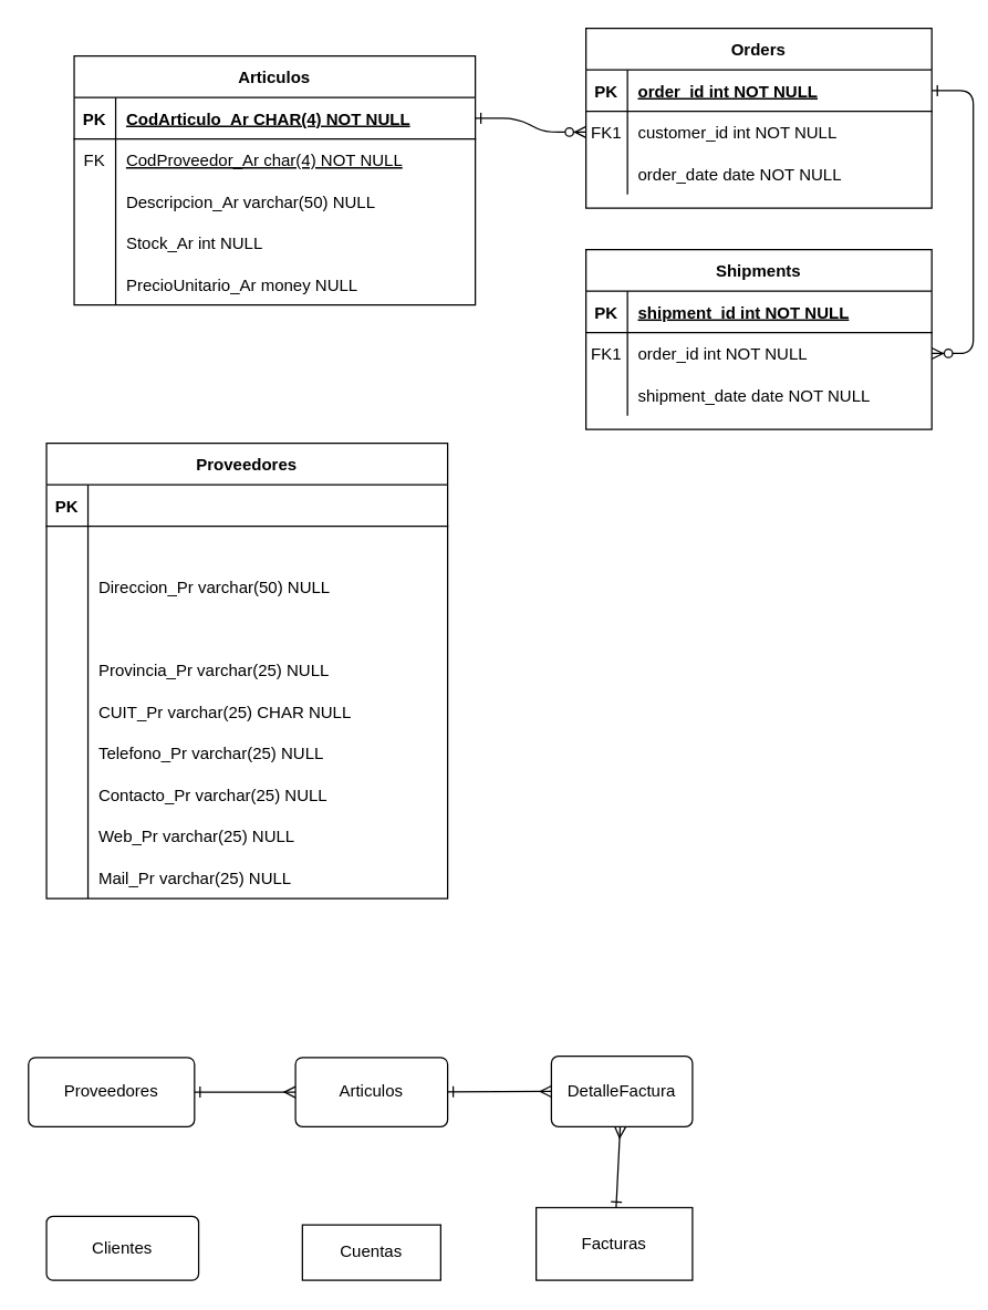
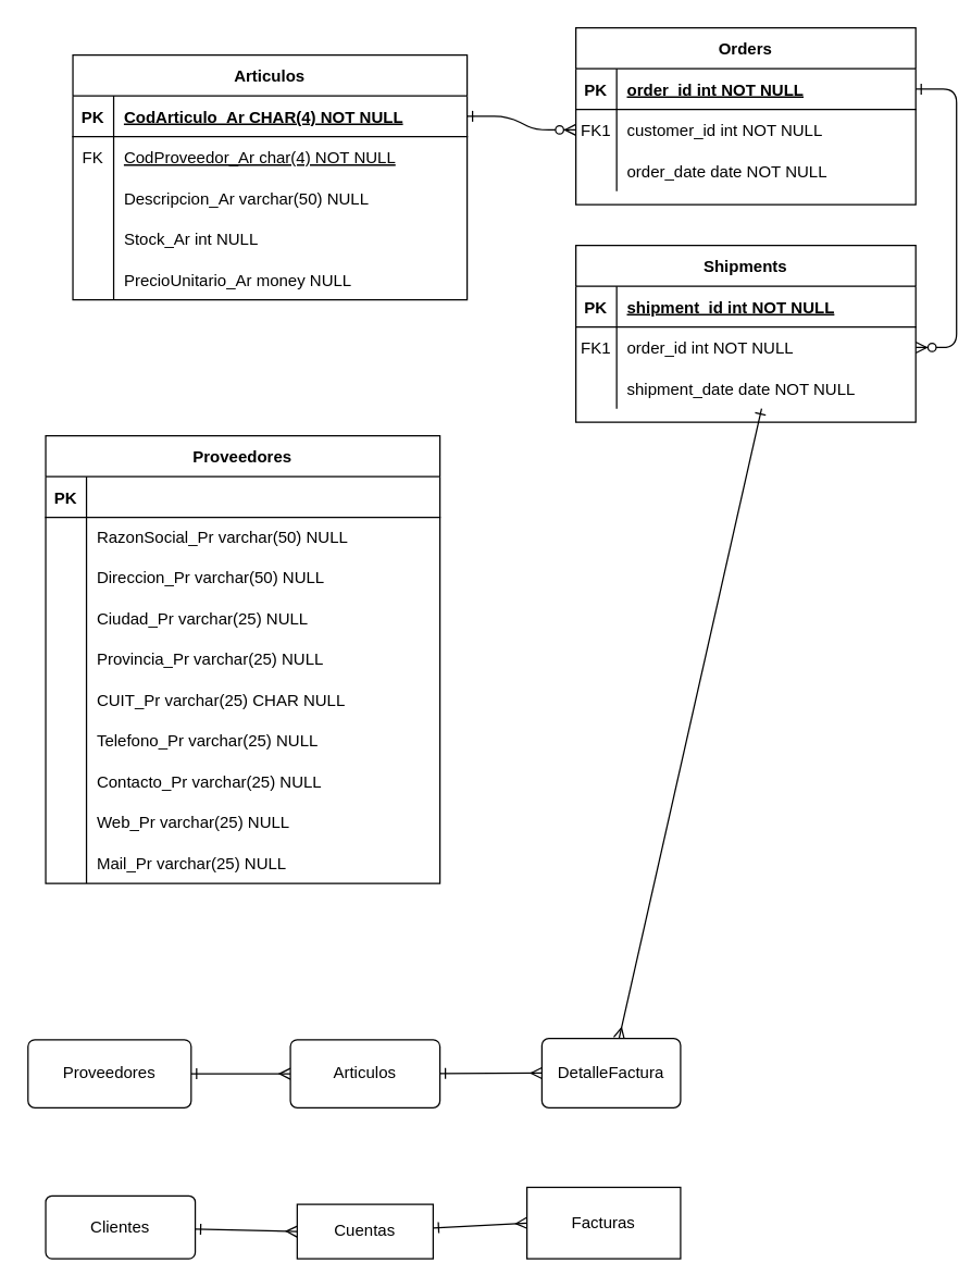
  <mxCell id="0" />
  <mxCell id="1" parent="0" />
  <mxCell id="2" value="" style="edgeStyle=entityRelationEdgeStyle;endArrow=ERzeroToMany;startArrow=ERone;endFill=1;startFill=0;" parent="1" source="25" target="8" edge="1"><mxGeometry width="100" height="100" relative="1" as="geometry"><mxPoint x="313" y="620" as="sourcePoint" /><mxPoint x="413" y="520" as="targetPoint" /></mxGeometry></mxCell>
  <mxCell id="3" value="" style="edgeStyle=entityRelationEdgeStyle;endArrow=ERzeroToMany;startArrow=ERone;endFill=1;startFill=0;" parent="1" source="5" target="18" edge="1"><mxGeometry width="100" height="100" relative="1" as="geometry"><mxPoint x="373" y="80" as="sourcePoint" /><mxPoint x="433" y="105" as="targetPoint" /></mxGeometry></mxCell>
  <mxCell id="4" value="Orders" style="shape=table;startSize=30;container=1;collapsible=1;childLayout=tableLayout;fixedRows=1;rowLines=0;fontStyle=1;align=center;resizeLast=1;" parent="1" vertex="1"><mxGeometry x="423" y="20" width="250" height="130" as="geometry" /></mxCell>
  <mxCell id="5" value="" style="shape=partialRectangle;collapsible=0;dropTarget=0;pointerEvents=0;fillColor=none;points=[[0,0.5],[1,0.5]];portConstraint=eastwest;top=0;left=0;right=0;bottom=1;" parent="4" vertex="1"><mxGeometry y="30" width="250" height="30" as="geometry" /></mxCell>
  <mxCell id="6" value="PK" style="shape=partialRectangle;overflow=hidden;connectable=0;fillColor=none;top=0;left=0;bottom=0;right=0;fontStyle=1;" parent="5" vertex="1"><mxGeometry width="30" height="30" as="geometry" /></mxCell>
  <mxCell id="7" value="order_id int NOT NULL " style="shape=partialRectangle;overflow=hidden;connectable=0;fillColor=none;top=0;left=0;bottom=0;right=0;align=left;spacingLeft=6;fontStyle=5;" parent="5" vertex="1"><mxGeometry x="30" width="220" height="30" as="geometry" /></mxCell>
  <mxCell id="8" value="" style="shape=partialRectangle;collapsible=0;dropTarget=0;pointerEvents=0;fillColor=none;points=[[0,0.5],[1,0.5]];portConstraint=eastwest;top=0;left=0;right=0;bottom=0;" parent="4" vertex="1"><mxGeometry y="60" width="250" height="30" as="geometry" /></mxCell>
  <mxCell id="9" value="FK1" style="shape=partialRectangle;overflow=hidden;connectable=0;fillColor=none;top=0;left=0;bottom=0;right=0;" parent="8" vertex="1"><mxGeometry width="30" height="30" as="geometry" /></mxCell>
  <mxCell id="10" value="customer_id int NOT NULL" style="shape=partialRectangle;overflow=hidden;connectable=0;fillColor=none;top=0;left=0;bottom=0;right=0;align=left;spacingLeft=6;" parent="8" vertex="1"><mxGeometry x="30" width="220" height="30" as="geometry" /></mxCell>
  <mxCell id="11" value="" style="shape=partialRectangle;collapsible=0;dropTarget=0;pointerEvents=0;fillColor=none;points=[[0,0.5],[1,0.5]];portConstraint=eastwest;top=0;left=0;right=0;bottom=0;" parent="4" vertex="1"><mxGeometry y="90" width="250" height="30" as="geometry" /></mxCell>
  <mxCell id="12" value="" style="shape=partialRectangle;overflow=hidden;connectable=0;fillColor=none;top=0;left=0;bottom=0;right=0;" parent="11" vertex="1"><mxGeometry width="30" height="30" as="geometry" /></mxCell>
  <mxCell id="13" value="order_date date NOT NULL" style="shape=partialRectangle;overflow=hidden;connectable=0;fillColor=none;top=0;left=0;bottom=0;right=0;align=left;spacingLeft=6;" parent="11" vertex="1"><mxGeometry x="30" width="220" height="30" as="geometry" /></mxCell>
  <mxCell id="14" value="Shipments" style="shape=table;startSize=30;container=1;collapsible=1;childLayout=tableLayout;fixedRows=1;rowLines=0;fontStyle=1;align=center;resizeLast=1;" parent="1" vertex="1"><mxGeometry x="423" y="180" width="250" height="130" as="geometry" /></mxCell>
  <mxCell id="15" value="" style="shape=partialRectangle;collapsible=0;dropTarget=0;pointerEvents=0;fillColor=none;points=[[0,0.5],[1,0.5]];portConstraint=eastwest;top=0;left=0;right=0;bottom=1;" parent="14" vertex="1"><mxGeometry y="30" width="250" height="30" as="geometry" /></mxCell>
  <mxCell id="16" value="PK" style="shape=partialRectangle;overflow=hidden;connectable=0;fillColor=none;top=0;left=0;bottom=0;right=0;fontStyle=1;" parent="15" vertex="1"><mxGeometry width="30" height="30" as="geometry" /></mxCell>
  <mxCell id="17" value="shipment_id int NOT NULL " style="shape=partialRectangle;overflow=hidden;connectable=0;fillColor=none;top=0;left=0;bottom=0;right=0;align=left;spacingLeft=6;fontStyle=5;" parent="15" vertex="1"><mxGeometry x="30" width="220" height="30" as="geometry" /></mxCell>
  <mxCell id="18" value="" style="shape=partialRectangle;collapsible=0;dropTarget=0;pointerEvents=0;fillColor=none;points=[[0,0.5],[1,0.5]];portConstraint=eastwest;top=0;left=0;right=0;bottom=0;" parent="14" vertex="1"><mxGeometry y="60" width="250" height="30" as="geometry" /></mxCell>
  <mxCell id="19" value="FK1" style="shape=partialRectangle;overflow=hidden;connectable=0;fillColor=none;top=0;left=0;bottom=0;right=0;" parent="18" vertex="1"><mxGeometry width="30" height="30" as="geometry" /></mxCell>
  <mxCell id="20" value="order_id int NOT NULL" style="shape=partialRectangle;overflow=hidden;connectable=0;fillColor=none;top=0;left=0;bottom=0;right=0;align=left;spacingLeft=6;" parent="18" vertex="1"><mxGeometry x="30" width="220" height="30" as="geometry" /></mxCell>
  <mxCell id="21" value="" style="shape=partialRectangle;collapsible=0;dropTarget=0;pointerEvents=0;fillColor=none;points=[[0,0.5],[1,0.5]];portConstraint=eastwest;top=0;left=0;right=0;bottom=0;" parent="14" vertex="1"><mxGeometry y="90" width="250" height="30" as="geometry" /></mxCell>
  <mxCell id="22" value="" style="shape=partialRectangle;overflow=hidden;connectable=0;fillColor=none;top=0;left=0;bottom=0;right=0;" parent="21" vertex="1"><mxGeometry width="30" height="30" as="geometry" /></mxCell>
  <mxCell id="23" value="shipment_date date NOT NULL" style="shape=partialRectangle;overflow=hidden;connectable=0;fillColor=none;top=0;left=0;bottom=0;right=0;align=left;spacingLeft=6;" parent="21" vertex="1"><mxGeometry x="30" width="220" height="30" as="geometry" /></mxCell>
  <mxCell id="24" value="Articulos" style="shape=table;startSize=30;container=1;collapsible=1;childLayout=tableLayout;fixedRows=1;rowLines=0;fontStyle=1;align=center;resizeLast=1;" parent="1" vertex="1"><mxGeometry x="53" y="40" width="290" height="180" as="geometry" /></mxCell>
  <mxCell id="25" value="" style="shape=partialRectangle;collapsible=0;dropTarget=0;pointerEvents=0;fillColor=none;points=[[0,0.5],[1,0.5]];portConstraint=eastwest;top=0;left=0;right=0;bottom=1;" parent="24" vertex="1"><mxGeometry y="30" width="290" height="30" as="geometry" /></mxCell>
  <mxCell id="26" value="PK" style="shape=partialRectangle;overflow=hidden;connectable=0;fillColor=none;top=0;left=0;bottom=0;right=0;fontStyle=1;" parent="25" vertex="1"><mxGeometry width="30" height="30" as="geometry"><mxRectangle width="30" height="30" as="alternateBounds" /></mxGeometry></mxCell>
  <mxCell id="27" value="CodArticulo_Ar CHAR(4) NOT NULL " style="shape=partialRectangle;overflow=hidden;connectable=0;fillColor=none;top=0;left=0;bottom=0;right=0;align=left;spacingLeft=6;fontStyle=5;" parent="25" vertex="1"><mxGeometry x="30" width="260" height="30" as="geometry"><mxRectangle width="260" height="30" as="alternateBounds" /></mxGeometry></mxCell>
  <mxCell id="28" value="" style="shape=partialRectangle;collapsible=0;dropTarget=0;pointerEvents=0;fillColor=none;points=[[0,0.5],[1,0.5]];portConstraint=eastwest;top=0;left=0;right=0;bottom=0;" parent="24" vertex="1"><mxGeometry y="60" width="290" height="30" as="geometry" /></mxCell>
  <mxCell id="29" value="FK" style="shape=partialRectangle;overflow=hidden;connectable=0;fillColor=none;top=0;left=0;bottom=0;right=0;" parent="28" vertex="1"><mxGeometry width="30" height="30" as="geometry"><mxRectangle width="30" height="30" as="alternateBounds" /></mxGeometry></mxCell>
  <mxCell id="30" value="CodProveedor_Ar char(4) NOT NULL" style="shape=partialRectangle;overflow=hidden;connectable=0;fillColor=none;top=0;left=0;bottom=0;right=0;align=left;spacingLeft=6;fontStyle=4" parent="28" vertex="1"><mxGeometry x="30" width="260" height="30" as="geometry"><mxRectangle width="260" height="30" as="alternateBounds" /></mxGeometry></mxCell>
  <mxCell id="31" style="shape=partialRectangle;collapsible=0;dropTarget=0;pointerEvents=0;fillColor=none;points=[[0,0.5],[1,0.5]];portConstraint=eastwest;top=0;left=0;right=0;bottom=0;" parent="24" vertex="1"><mxGeometry y="90" width="290" height="30" as="geometry" /></mxCell>
  <mxCell id="32" style="shape=partialRectangle;overflow=hidden;connectable=0;fillColor=none;top=0;left=0;bottom=0;right=0;" parent="31" vertex="1"><mxGeometry width="30" height="30" as="geometry"><mxRectangle width="30" height="30" as="alternateBounds" /></mxGeometry></mxCell>
  <mxCell id="33" value="Descripcion_Ar varchar(50) NULL" style="shape=partialRectangle;overflow=hidden;connectable=0;fillColor=none;top=0;left=0;bottom=0;right=0;align=left;spacingLeft=6;" parent="31" vertex="1"><mxGeometry x="30" width="260" height="30" as="geometry"><mxRectangle width="260" height="30" as="alternateBounds" /></mxGeometry></mxCell>
  <mxCell id="34" style="shape=partialRectangle;collapsible=0;dropTarget=0;pointerEvents=0;fillColor=none;points=[[0,0.5],[1,0.5]];portConstraint=eastwest;top=0;left=0;right=0;bottom=0;" parent="24" vertex="1"><mxGeometry y="120" width="290" height="30" as="geometry" /></mxCell>
  <mxCell id="35" style="shape=partialRectangle;overflow=hidden;connectable=0;fillColor=none;top=0;left=0;bottom=0;right=0;" parent="34" vertex="1"><mxGeometry width="30" height="30" as="geometry"><mxRectangle width="30" height="30" as="alternateBounds" /></mxGeometry></mxCell>
  <mxCell id="36" value="Stock_Ar int NULL" style="shape=partialRectangle;overflow=hidden;connectable=0;fillColor=none;top=0;left=0;bottom=0;right=0;align=left;spacingLeft=6;" parent="34" vertex="1"><mxGeometry x="30" width="260" height="30" as="geometry"><mxRectangle width="260" height="30" as="alternateBounds" /></mxGeometry></mxCell>
  <mxCell id="37" style="shape=partialRectangle;collapsible=0;dropTarget=0;pointerEvents=0;fillColor=none;points=[[0,0.5],[1,0.5]];portConstraint=eastwest;top=0;left=0;right=0;bottom=0;" parent="24" vertex="1"><mxGeometry y="150" width="290" height="30" as="geometry" /></mxCell>
  <mxCell id="38" style="shape=partialRectangle;overflow=hidden;connectable=0;fillColor=none;top=0;left=0;bottom=0;right=0;" parent="37" vertex="1"><mxGeometry width="30" height="30" as="geometry"><mxRectangle width="30" height="30" as="alternateBounds" /></mxGeometry></mxCell>
  <mxCell id="39" value="PrecioUnitario_Ar money NULL" style="shape=partialRectangle;overflow=hidden;connectable=0;fillColor=none;top=0;left=0;bottom=0;right=0;align=left;spacingLeft=6;" parent="37" vertex="1"><mxGeometry x="30" width="260" height="30" as="geometry"><mxRectangle width="260" height="30" as="alternateBounds" /></mxGeometry></mxCell>
  <mxCell id="40" value="Proveedores" style="shape=table;startSize=30;container=1;collapsible=1;childLayout=tableLayout;fixedRows=1;rowLines=0;fontStyle=1;align=center;resizeLast=1;" parent="1" vertex="1"><mxGeometry x="33" y="320" width="290" height="329" as="geometry" /></mxCell>
  <mxCell id="41" value="" style="shape=partialRectangle;collapsible=0;dropTarget=0;pointerEvents=0;fillColor=none;points=[[0,0.5],[1,0.5]];portConstraint=eastwest;top=0;left=0;right=0;bottom=1;" parent="40" vertex="1"><mxGeometry y="30" width="290" height="30" as="geometry" /></mxCell>
  <mxCell id="42" value="PK" style="shape=partialRectangle;overflow=hidden;connectable=0;fillColor=none;top=0;left=0;bottom=0;right=0;fontStyle=1;" parent="41" vertex="1"><mxGeometry width="30" height="30" as="geometry"><mxRectangle width="30" height="30" as="alternateBounds" /></mxGeometry></mxCell>
  <mxCell id="43" value="" style="shape=partialRectangle;collapsible=0;dropTarget=0;pointerEvents=0;fillColor=none;points=[[0,0.5],[1,0.5]];portConstraint=eastwest;top=0;left=0;right=0;bottom=0;" parent="40" vertex="1"><mxGeometry y="60" width="290" height="29" as="geometry" /></mxCell>
  <mxCell id="44" value="" style="shape=partialRectangle;overflow=hidden;connectable=0;fillColor=none;top=0;left=0;bottom=0;right=0;" parent="43" vertex="1"><mxGeometry width="30" height="29" as="geometry"><mxRectangle width="30" height="29" as="alternateBounds" /></mxGeometry></mxCell>
+ <mxCell id="45" value="RazonSocial_Pr varchar(50) NULL" style="shape=partialRectangle;overflow=hidden;connectable=0;fillColor=none;top=0;left=0;bottom=0;right=0;align=left;spacingLeft=6;" parent="43" vertex="1"><mxGeometry x="30" width="260" height="29" as="geometry"><mxRectangle width="260" height="29" as="alternateBounds" /></mxGeometry></mxCell>
  <mxCell id="46" style="shape=partialRectangle;collapsible=0;dropTarget=0;pointerEvents=0;fillColor=none;points=[[0,0.5],[1,0.5]];portConstraint=eastwest;top=0;left=0;right=0;bottom=0;" parent="40" vertex="1"><mxGeometry y="89" width="290" height="30" as="geometry" /></mxCell>
  <mxCell id="47" style="shape=partialRectangle;overflow=hidden;connectable=0;fillColor=none;top=0;left=0;bottom=0;right=0;" parent="46" vertex="1"><mxGeometry width="30" height="30" as="geometry"><mxRectangle width="30" height="30" as="alternateBounds" /></mxGeometry></mxCell>
  <mxCell id="48" value="Direccion_Pr varchar(50) NULL" style="shape=partialRectangle;overflow=hidden;connectable=0;fillColor=none;top=0;left=0;bottom=0;right=0;align=left;spacingLeft=6;" parent="46" vertex="1"><mxGeometry x="30" width="260" height="30" as="geometry"><mxRectangle width="260" height="30" as="alternateBounds" /></mxGeometry></mxCell>
  <mxCell id="49" style="shape=partialRectangle;collapsible=0;dropTarget=0;pointerEvents=0;fillColor=none;points=[[0,0.5],[1,0.5]];portConstraint=eastwest;top=0;left=0;right=0;bottom=0;" parent="40" vertex="1"><mxGeometry y="119" width="290" height="30" as="geometry" /></mxCell>
  <mxCell id="50" style="shape=partialRectangle;overflow=hidden;connectable=0;fillColor=none;top=0;left=0;bottom=0;right=0;" parent="49" vertex="1"><mxGeometry width="30" height="30" as="geometry"><mxRectangle width="30" height="30" as="alternateBounds" /></mxGeometry></mxCell>
+ <mxCell id="51" value="Ciudad_Pr varchar(25) NULL" style="shape=partialRectangle;overflow=hidden;connectable=0;fillColor=none;top=0;left=0;bottom=0;right=0;align=left;spacingLeft=6;" parent="49" vertex="1"><mxGeometry x="30" width="260" height="30" as="geometry"><mxRectangle width="260" height="30" as="alternateBounds" /></mxGeometry></mxCell>
  <mxCell id="52" style="shape=partialRectangle;collapsible=0;dropTarget=0;pointerEvents=0;fillColor=none;points=[[0,0.5],[1,0.5]];portConstraint=eastwest;top=0;left=0;right=0;bottom=0;" parent="40" vertex="1"><mxGeometry y="149" width="290" height="30" as="geometry" /></mxCell>
  <mxCell id="53" style="shape=partialRectangle;overflow=hidden;connectable=0;fillColor=none;top=0;left=0;bottom=0;right=0;" parent="52" vertex="1"><mxGeometry width="30" height="30" as="geometry"><mxRectangle width="30" height="30" as="alternateBounds" /></mxGeometry></mxCell>
  <mxCell id="54" value="Provincia_Pr varchar(25) NULL" style="shape=partialRectangle;overflow=hidden;connectable=0;fillColor=none;top=0;left=0;bottom=0;right=0;align=left;spacingLeft=6;" parent="52" vertex="1"><mxGeometry x="30" width="260" height="30" as="geometry"><mxRectangle width="260" height="30" as="alternateBounds" /></mxGeometry></mxCell>
  <mxCell id="55" style="shape=partialRectangle;collapsible=0;dropTarget=0;pointerEvents=0;fillColor=none;points=[[0,0.5],[1,0.5]];portConstraint=eastwest;top=0;left=0;right=0;bottom=0;" parent="40" vertex="1"><mxGeometry y="179" width="290" height="30" as="geometry" /></mxCell>
  <mxCell id="56" style="shape=partialRectangle;overflow=hidden;connectable=0;fillColor=none;top=0;left=0;bottom=0;right=0;" parent="55" vertex="1"><mxGeometry width="30" height="30" as="geometry"><mxRectangle width="30" height="30" as="alternateBounds" /></mxGeometry></mxCell>
  <mxCell id="57" value="CUIT_Pr varchar(25) CHAR NULL" style="shape=partialRectangle;overflow=hidden;connectable=0;fillColor=none;top=0;left=0;bottom=0;right=0;align=left;spacingLeft=6;" parent="55" vertex="1"><mxGeometry x="30" width="260" height="30" as="geometry"><mxRectangle width="260" height="30" as="alternateBounds" /></mxGeometry></mxCell>
  <mxCell id="58" style="shape=partialRectangle;collapsible=0;dropTarget=0;pointerEvents=0;fillColor=none;points=[[0,0.5],[1,0.5]];portConstraint=eastwest;top=0;left=0;right=0;bottom=0;" parent="40" vertex="1"><mxGeometry y="209" width="290" height="30" as="geometry" /></mxCell>
  <mxCell id="59" style="shape=partialRectangle;overflow=hidden;connectable=0;fillColor=none;top=0;left=0;bottom=0;right=0;" parent="58" vertex="1"><mxGeometry width="30" height="30" as="geometry"><mxRectangle width="30" height="30" as="alternateBounds" /></mxGeometry></mxCell>
  <mxCell id="60" value="Telefono_Pr varchar(25) NULL" style="shape=partialRectangle;overflow=hidden;connectable=0;fillColor=none;top=0;left=0;bottom=0;right=0;align=left;spacingLeft=6;" parent="58" vertex="1"><mxGeometry x="30" width="260" height="30" as="geometry"><mxRectangle width="260" height="30" as="alternateBounds" /></mxGeometry></mxCell>
  <mxCell id="61" style="shape=partialRectangle;collapsible=0;dropTarget=0;pointerEvents=0;fillColor=none;points=[[0,0.5],[1,0.5]];portConstraint=eastwest;top=0;left=0;right=0;bottom=0;" parent="40" vertex="1"><mxGeometry y="239" width="290" height="30" as="geometry" /></mxCell>
  <mxCell id="62" style="shape=partialRectangle;overflow=hidden;connectable=0;fillColor=none;top=0;left=0;bottom=0;right=0;" parent="61" vertex="1"><mxGeometry width="30" height="30" as="geometry"><mxRectangle width="30" height="30" as="alternateBounds" /></mxGeometry></mxCell>
  <mxCell id="63" value="Contacto_Pr varchar(25) NULL" style="shape=partialRectangle;overflow=hidden;connectable=0;fillColor=none;top=0;left=0;bottom=0;right=0;align=left;spacingLeft=6;" parent="61" vertex="1"><mxGeometry x="30" width="260" height="30" as="geometry"><mxRectangle width="260" height="30" as="alternateBounds" /></mxGeometry></mxCell>
  <mxCell id="64" style="shape=partialRectangle;collapsible=0;dropTarget=0;pointerEvents=0;fillColor=none;points=[[0,0.5],[1,0.5]];portConstraint=eastwest;top=0;left=0;right=0;bottom=0;" parent="40" vertex="1"><mxGeometry y="269" width="290" height="30" as="geometry" /></mxCell>
  <mxCell id="65" style="shape=partialRectangle;overflow=hidden;connectable=0;fillColor=none;top=0;left=0;bottom=0;right=0;" parent="64" vertex="1"><mxGeometry width="30" height="30" as="geometry"><mxRectangle width="30" height="30" as="alternateBounds" /></mxGeometry></mxCell>
  <mxCell id="66" value="Web_Pr varchar(25) NULL" style="shape=partialRectangle;overflow=hidden;connectable=0;fillColor=none;top=0;left=0;bottom=0;right=0;align=left;spacingLeft=6;" parent="64" vertex="1"><mxGeometry x="30" width="260" height="30" as="geometry"><mxRectangle width="260" height="30" as="alternateBounds" /></mxGeometry></mxCell>
  <mxCell id="67" style="shape=partialRectangle;collapsible=0;dropTarget=0;pointerEvents=0;fillColor=none;points=[[0,0.5],[1,0.5]];portConstraint=eastwest;top=0;left=0;right=0;bottom=0;" parent="40" vertex="1"><mxGeometry y="299" width="290" height="30" as="geometry" /></mxCell>
  <mxCell id="68" style="shape=partialRectangle;overflow=hidden;connectable=0;fillColor=none;top=0;left=0;bottom=0;right=0;" parent="67" vertex="1"><mxGeometry width="30" height="30" as="geometry"><mxRectangle width="30" height="30" as="alternateBounds" /></mxGeometry></mxCell>
  <mxCell id="69" value="Mail_Pr varchar(25) NULL" style="shape=partialRectangle;overflow=hidden;connectable=0;fillColor=none;top=0;left=0;bottom=0;right=0;align=left;spacingLeft=6;" parent="67" vertex="1"><mxGeometry x="30" width="260" height="30" as="geometry"><mxRectangle width="260" height="30" as="alternateBounds" /></mxGeometry></mxCell>
  <mxCell id="70" value="" style="rounded=0;orthogonalLoop=1;jettySize=auto;html=1;strokeWidth=1;endArrow=ERmany;endFill=0;startArrow=ERone;startFill=0;" edge="1" parent="1" source="71" target="73"><mxGeometry relative="1" as="geometry" /></mxCell>
  <mxCell id="71" value="Proveedores" style="rounded=1;arcSize=10;whiteSpace=wrap;html=1;align=center;" parent="1" vertex="1"><mxGeometry x="20" y="764" width="120" height="50" as="geometry" /></mxCell>
  <mxCell id="72" style="edgeStyle=none;rounded=0;orthogonalLoop=1;jettySize=auto;html=1;entryX=0;entryY=0.5;entryDx=0;entryDy=0;strokeWidth=1;startArrow=ERone;startFill=0;endArrow=ERmany;endFill=0;" edge="1" parent="1" source="73" target="80"><mxGeometry relative="1" as="geometry" /></mxCell>
  <mxCell id="73" value="Articulos" style="rounded=1;arcSize=10;whiteSpace=wrap;html=1;align=center;" parent="1" vertex="1"><mxGeometry x="213" y="764" width="110" height="50" as="geometry" /></mxCell>
+ <mxCell id="74" style="edgeStyle=none;rounded=0;orthogonalLoop=1;jettySize=auto;html=1;entryX=0;entryY=0.5;entryDx=0;entryDy=0;strokeWidth=1;startArrow=ERone;startFill=0;endArrow=ERmany;endFill=0;" edge="1" parent="1" source="75" target="77"><mxGeometry relative="1" as="geometry" /></mxCell>
  <mxCell id="75" value="Clientes" style="rounded=1;arcSize=10;whiteSpace=wrap;html=1;align=center;" parent="1" vertex="1"><mxGeometry x="33" y="878.75" width="110" height="46.25" as="geometry" /></mxCell>
+ <mxCell id="76" style="edgeStyle=none;rounded=0;orthogonalLoop=1;jettySize=auto;html=1;entryX=0;entryY=0.5;entryDx=0;entryDy=0;strokeWidth=1;startArrow=ERone;startFill=0;endArrow=ERmany;endFill=0;" edge="1" parent="1" source="77" target="78"><mxGeometry relative="1" as="geometry" /></mxCell>
  <mxCell id="77" value="Cuentas" style="arcSize=10;whiteSpace=wrap;html=1;align=center;rounded=0;" parent="1" vertex="1"><mxGeometry x="218" y="885" width="100" height="40" as="geometry" /></mxCell>
  <mxCell id="78" value="Facturas" style="arcSize=10;whiteSpace=wrap;html=1;align=center;rounded=0;" parent="1" vertex="1"><mxGeometry x="387" y="872.5" width="113" height="52.5" as="geometry" /></mxCell>
- <mxCell id="79" style="edgeStyle=none;rounded=0;orthogonalLoop=1;jettySize=auto;html=1;strokeWidth=1;startArrow=ERmany;startFill=0;endArrow=ERone;endFill=0;" edge="1" parent="1" source="80" target="78"><mxGeometry relative="1" as="geometry" /></mxCell>
+ <mxCell id="79" style="edgeStyle=none;rounded=0;orthogonalLoop=1;jettySize=auto;html=1;strokeWidth=1;startArrow=ERmany;startFill=0;endArrow=ERone;endFill=0;" edge="1" parent="1" source="80" target="23"><mxGeometry relative="1" as="geometry" /></mxCell>
  <mxCell id="80" value="DetalleFactura" style="rounded=1;arcSize=10;whiteSpace=wrap;html=1;align=center;" parent="1" vertex="1"><mxGeometry x="398" y="763" width="102" height="51" as="geometry" /></mxCell>
